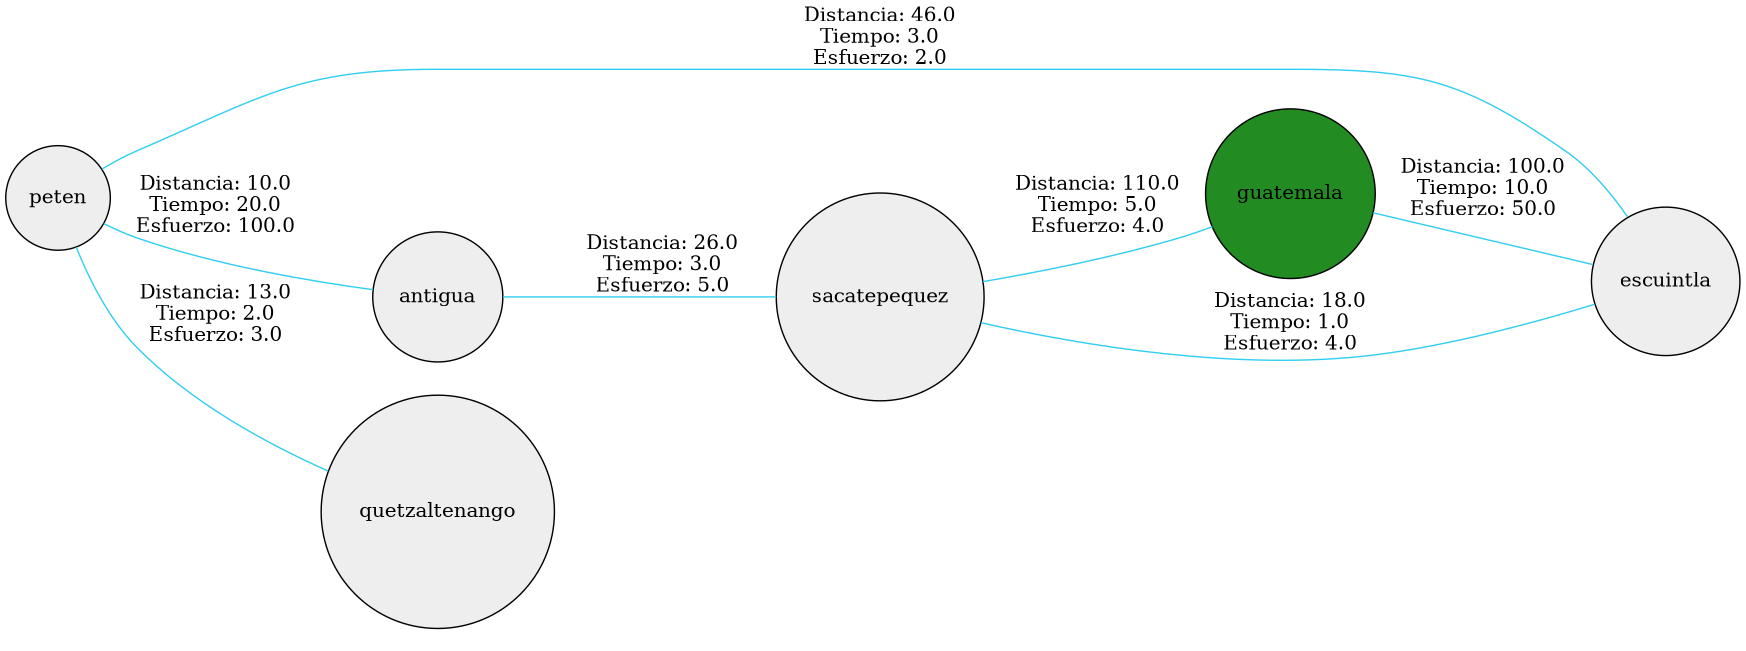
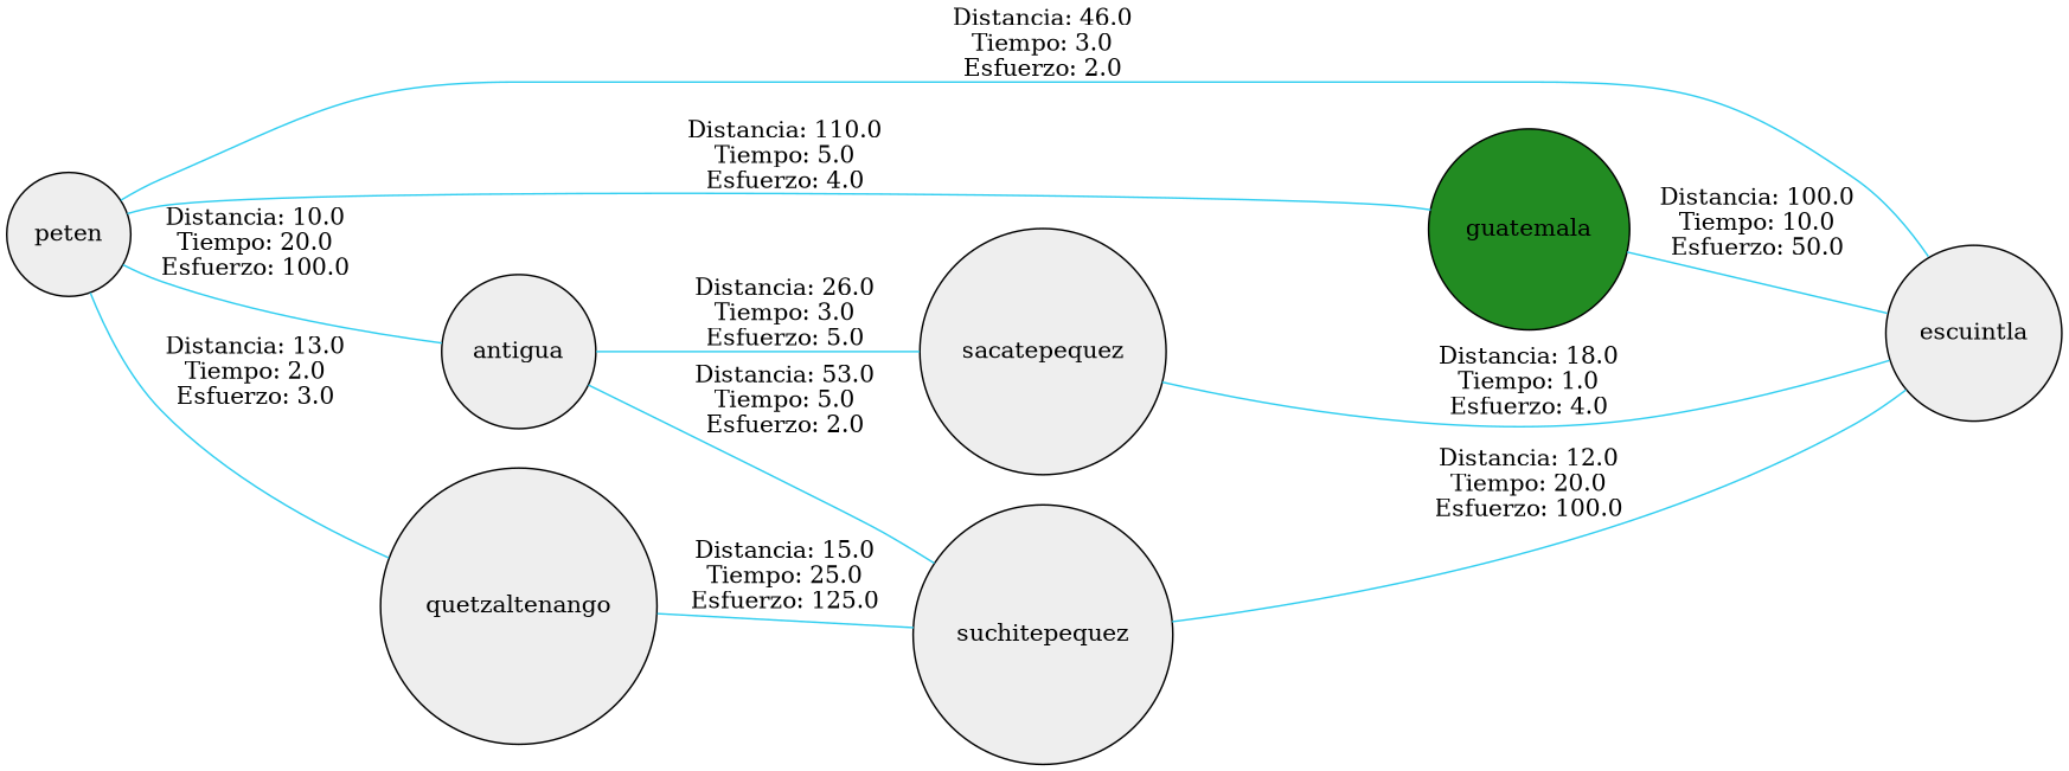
  digraph {
    rankdir=LR
    node [fillcolor="#EEEEEE" shape=circle style=filled]
    edge [arrowhead=none color="#31CEF0"]
    guatemala [fillcolor=forestgreen]
    escuintla
    antigua
+   suchitepequez
    sacatepequez
    quetzaltenango
    peten
    guatemala -> escuintla [label="Distancia: 100.0\nTiempo: 10.0\nEsfuerzo: 50.0"]
+   antigua -> suchitepequez [label="Distancia: 53.0\nTiempo: 5.0\nEsfuerzo: 2.0"]
    antigua -> sacatepequez [label="Distancia: 26.0\nTiempo: 3.0\nEsfuerzo: 5.0"]
+   suchitepequez -> escuintla [label="Distancia: 12.0\nTiempo: 20.0\nEsfuerzo: 100.0"]
    sacatepequez -> escuintla [label="Distancia: 18.0\nTiempo: 1.0\nEsfuerzo: 4.0"]
-   sacatepequez -> guatemala [label="Distancia: 110.0\nTiempo: 5.0\nEsfuerzo: 4.0"]
+   quetzaltenango -> suchitepequez [label="Distancia: 15.0\nTiempo: 25.0\nEsfuerzo: 125.0"]
+   peten -> guatemala [label="Distancia: 110.0\nTiempo: 5.0\nEsfuerzo: 4.0"]
    peten -> escuintla [label="Distancia: 46.0\nTiempo: 3.0\nEsfuerzo: 2.0"]
    peten -> antigua [label="Distancia: 10.0\nTiempo: 20.0\nEsfuerzo: 100.0"]
    peten -> quetzaltenango [label="Distancia: 13.0\nTiempo: 2.0\nEsfuerzo: 3.0"]
  }
